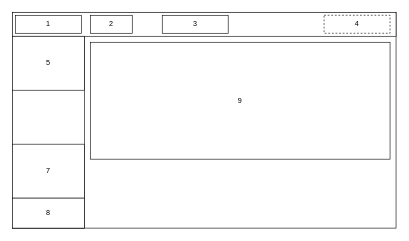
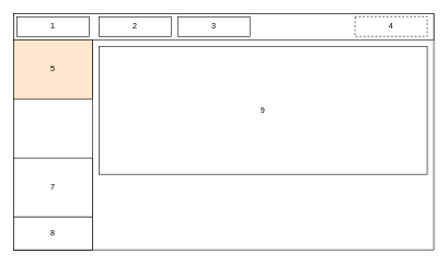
  <mxCell id="0" />
  <mxCell id="1" parent="0" />
  <mxCell id="2" value="" style="rounded=0;whiteSpace=wrap;html=1;" vertex="1" parent="1"><mxGeometry x="20" y="20" width="640" height="360" as="geometry" /></mxCell>
  <mxCell id="3" value="" style="rounded=0;whiteSpace=wrap;html=1;" vertex="1" parent="1"><mxGeometry x="20" y="20" width="640" height="40" as="geometry" /></mxCell>
  <mxCell id="4" value="" style="rounded=0;whiteSpace=wrap;html=1;" vertex="1" parent="1"><mxGeometry x="20" y="60" width="120" height="320" as="geometry" /></mxCell>
- <mxCell id="5" value="5" style="rounded=0;whiteSpace=wrap;html=1;" vertex="1" parent="1"><mxGeometry x="20" y="60" width="120" height="90" as="geometry" /></mxCell>
+ <mxCell id="5" value="5" style="rounded=0;whiteSpace=wrap;html=1;fillColor=#ffe6cc;" vertex="1" parent="1"><mxGeometry x="20" y="60" width="120" height="90" as="geometry" /></mxCell>
  <mxCell id="6" value="7" style="rounded=0;whiteSpace=wrap;html=1;" vertex="1" parent="1"><mxGeometry x="20" y="240" width="120" height="90" as="geometry" /></mxCell>
  <mxCell id="7" value="8" style="rounded=0;whiteSpace=wrap;html=1;" vertex="1" parent="1"><mxGeometry x="20" y="330" width="120" height="50" as="geometry" /></mxCell>
  <mxCell id="8" value="9" style="rounded=0;whiteSpace=wrap;html=1;" vertex="1" parent="1"><mxGeometry x="150" y="70" width="500" height="195" as="geometry" /></mxCell>
  <mxCell id="9" value="1" style="rounded=0;whiteSpace=wrap;html=1;" vertex="1" parent="1"><mxGeometry x="25" y="25" width="110" height="30" as="geometry" /></mxCell>
- <mxCell id="10" value="2" style="rounded=0;whiteSpace=wrap;html=1;" vertex="1" parent="1"><mxGeometry x="150" y="25" width="70" height="30" as="geometry" /></mxCell>
+ <mxCell id="10" value="2" style="rounded=0;whiteSpace=wrap;html=1;" vertex="1" parent="1"><mxGeometry x="150" y="25" width="110" height="30" as="geometry" /></mxCell>
  <mxCell id="11" value="3" style="rounded=0;whiteSpace=wrap;html=1;" vertex="1" parent="1"><mxGeometry x="270" y="25" width="110" height="30" as="geometry" /></mxCell>
  <mxCell id="12" value="4" style="rounded=0;whiteSpace=wrap;html=1;dashed=1;" vertex="1" parent="1"><mxGeometry x="540" y="25" width="110" height="30" as="geometry" /></mxCell>
